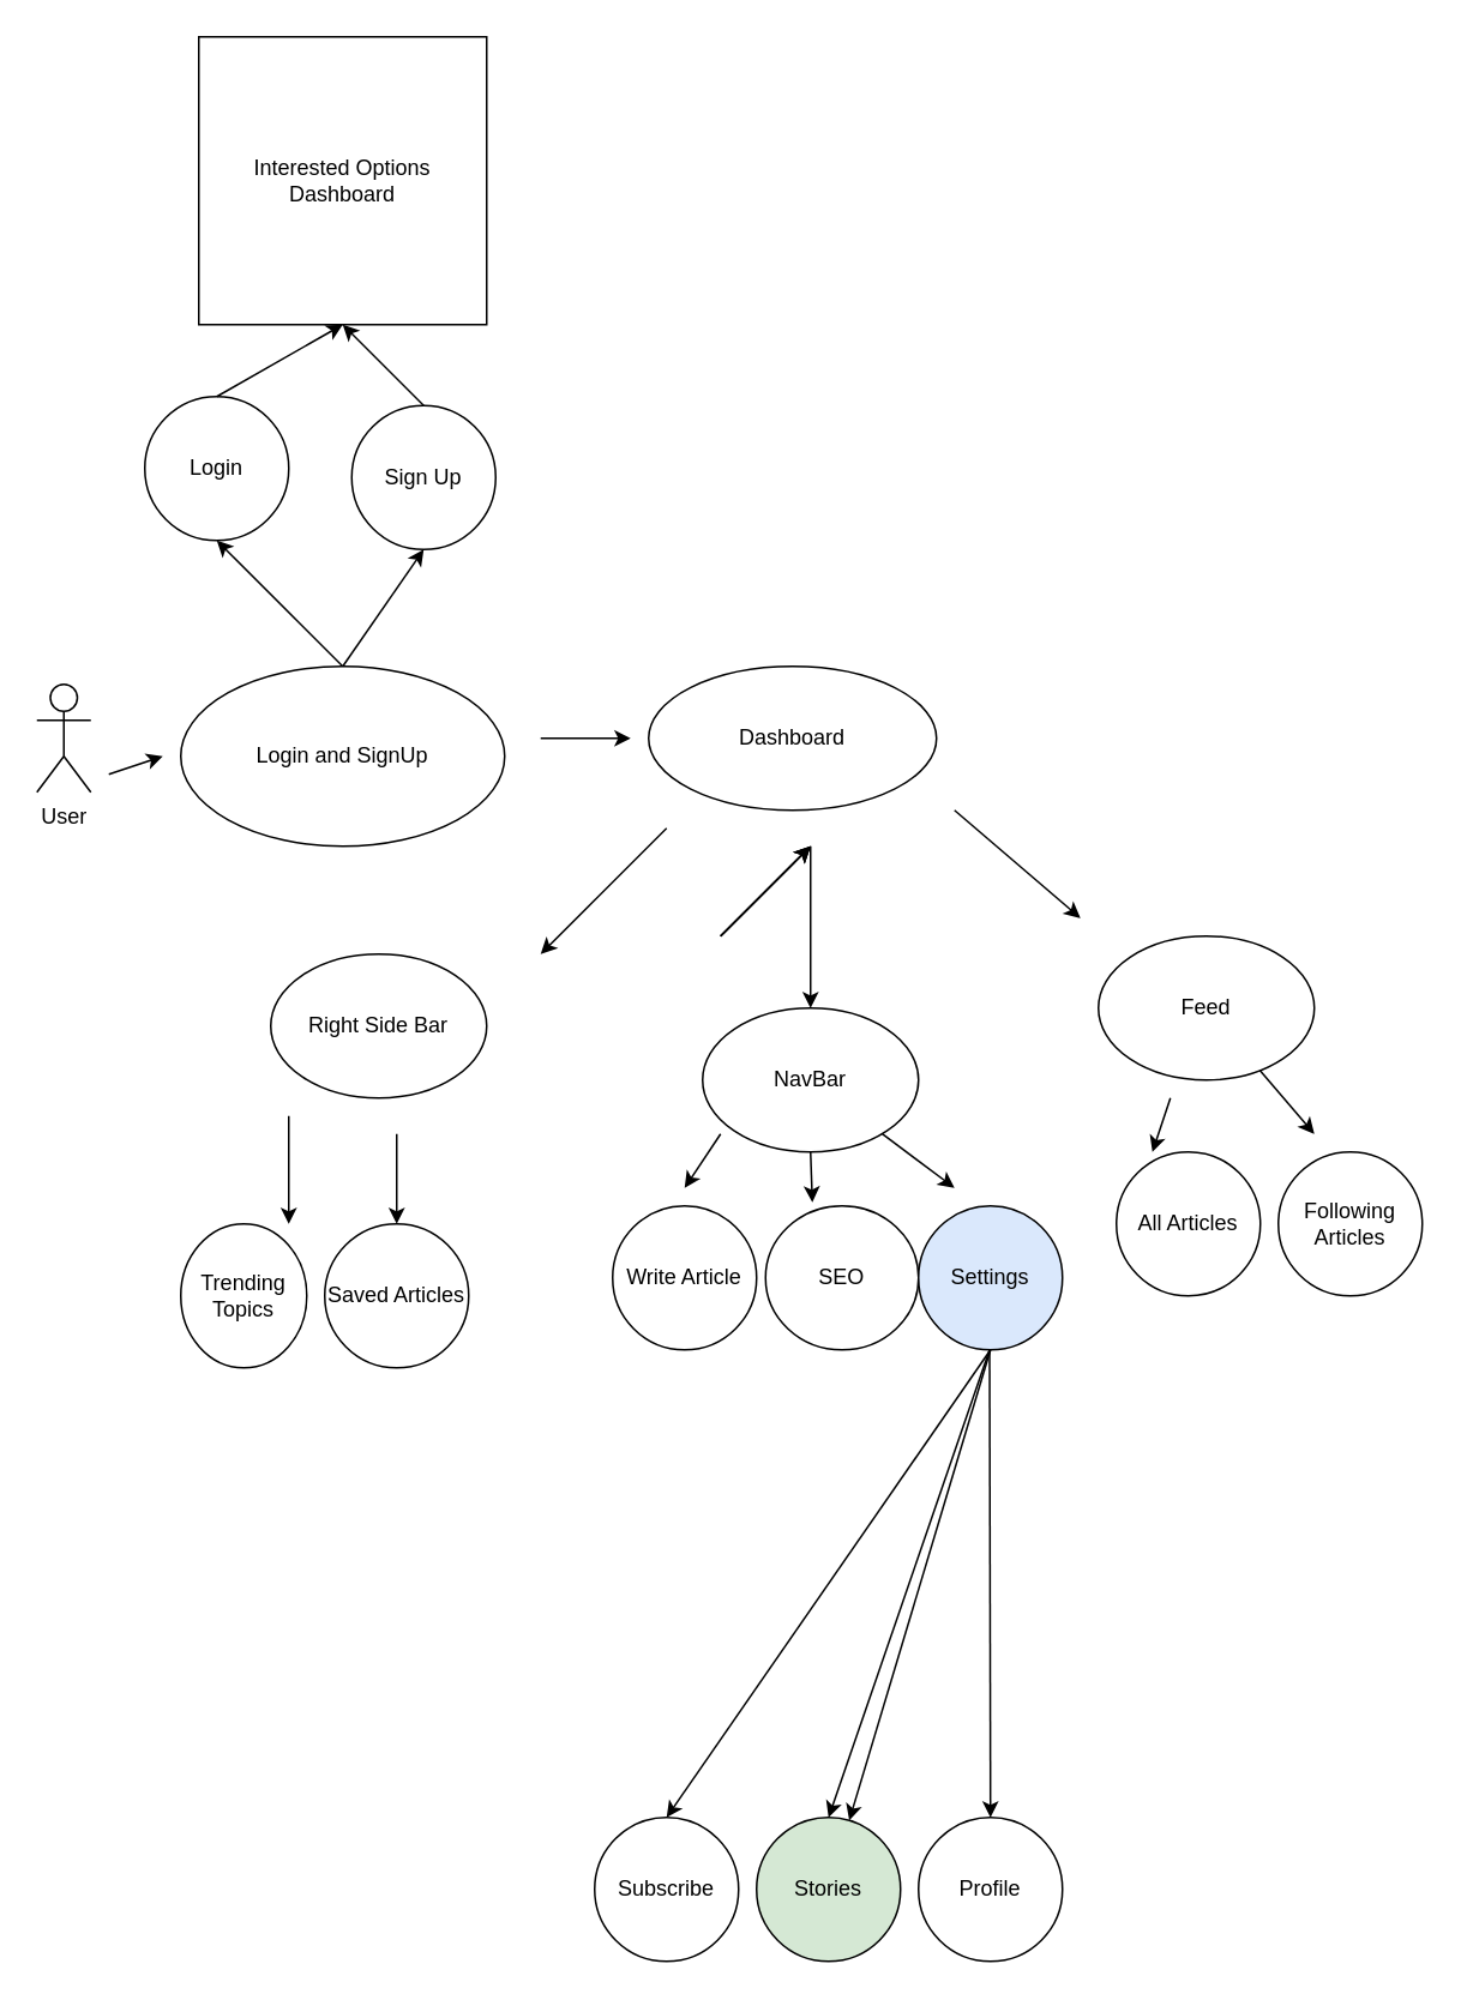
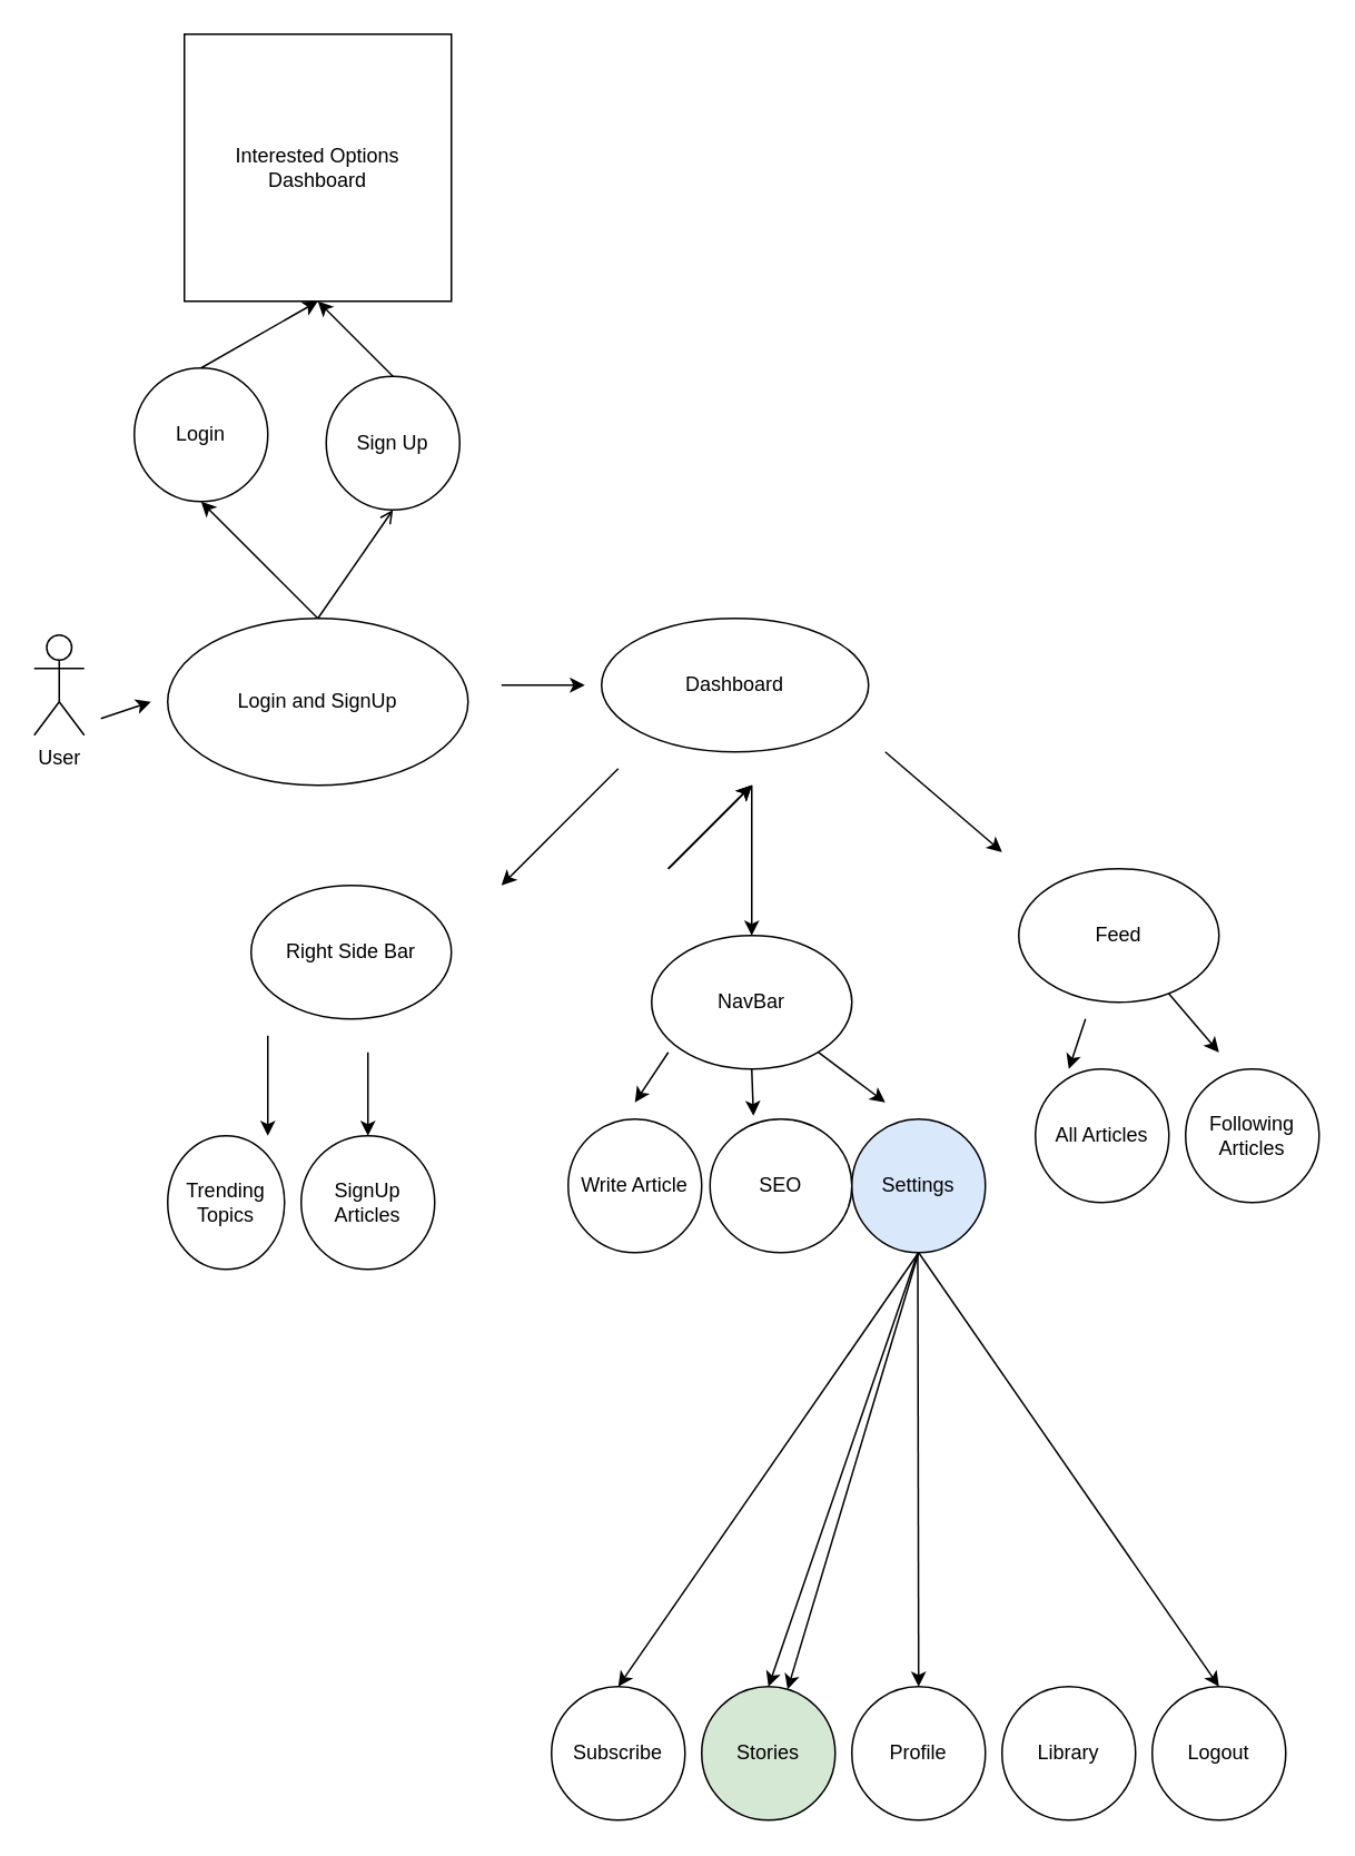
  <mxCell id="0" />
  <mxCell id="1" parent="0" />
  <mxCell id="2" value="Login and SignUp" style="ellipse;whiteSpace=wrap;html=1;" parent="1" vertex="1"><mxGeometry x="100" y="370" width="180" height="100" as="geometry" /></mxCell>
  <mxCell id="3" value="Text" style="text;strokeColor=none;align=center;fillColor=none;html=1;verticalAlign=middle;whiteSpace=wrap;rounded=0;" parent="1" vertex="1"><mxGeometry x="440" y="395" width="60" height="30" as="geometry" /></mxCell>
  <mxCell id="4" value="Dashboard" style="ellipse;whiteSpace=wrap;html=1;" parent="1" vertex="1"><mxGeometry x="360" y="370" width="160" height="80" as="geometry" /></mxCell>
  <mxCell id="5" value="" style="endArrow=classic;html=1;rounded=0;" parent="1" target="16" edge="1"><mxGeometry width="50" height="50" relative="1" as="geometry"><mxPoint x="450" y="470" as="sourcePoint" /><mxPoint x="520" y="541" as="targetPoint" /><Array as="points"><mxPoint x="450" y="520" /></Array></mxGeometry></mxCell>
  <mxCell id="6" value="Feed" style="ellipse;whiteSpace=wrap;html=1;" parent="1" vertex="1"><mxGeometry x="610" y="520" width="120" height="80" as="geometry" /></mxCell>
  <mxCell id="7" value="Right Side Bar" style="ellipse;whiteSpace=wrap;html=1;" parent="1" vertex="1"><mxGeometry x="150" y="530" width="120" height="80" as="geometry" /></mxCell>
  <mxCell id="8" value="" style="endArrow=classic;html=1;rounded=0;" parent="1" edge="1"><mxGeometry width="50" height="50" relative="1" as="geometry"><mxPoint x="370" y="460" as="sourcePoint" /><mxPoint x="300" y="530" as="targetPoint" /></mxGeometry></mxCell>
  <mxCell id="9" value="" style="endArrow=classic;html=1;rounded=0;" parent="1" edge="1"><mxGeometry width="50" height="50" relative="1" as="geometry"><mxPoint x="530" y="450" as="sourcePoint" /><mxPoint x="600" y="510" as="targetPoint" /><Array as="points" /></mxGeometry></mxCell>
  <mxCell id="10" value="" style="endArrow=classic;html=1;rounded=0;" parent="1" edge="1"><mxGeometry width="50" height="50" relative="1" as="geometry"><mxPoint x="300" y="410" as="sourcePoint" /><mxPoint x="350" y="410" as="targetPoint" /></mxGeometry></mxCell>
- <mxCell id="11" value="Saved Articles" style="ellipse;whiteSpace=wrap;html=1;" parent="1" vertex="1"><mxGeometry x="180" y="680" width="80" height="80" as="geometry" /></mxCell>
+ <mxCell id="11" value="SignUp Articles" style="ellipse;whiteSpace=wrap;html=1;" parent="1" vertex="1"><mxGeometry x="180" y="680" width="80" height="80" as="geometry" /></mxCell>
  <mxCell id="12" value="Trending Topics" style="ellipse;whiteSpace=wrap;html=1;" parent="1" vertex="1"><mxGeometry x="100" y="680" width="70" height="80" as="geometry" /></mxCell>
  <mxCell id="13" value="" style="endArrow=classic;html=1;rounded=0;" parent="1" edge="1"><mxGeometry width="50" height="50" relative="1" as="geometry"><mxPoint x="160" y="620" as="sourcePoint" /><mxPoint x="160" y="680" as="targetPoint" /></mxGeometry></mxCell>
  <mxCell id="14" value="" style="endArrow=classic;html=1;rounded=0;" parent="1" source="16" edge="1"><mxGeometry width="50" height="50" relative="1" as="geometry"><mxPoint x="400" y="610" as="sourcePoint" /><mxPoint x="450" y="560" as="targetPoint" /></mxGeometry></mxCell>
  <mxCell id="15" value="" style="endArrow=classic;html=1;rounded=0;" parent="1" target="16" edge="1"><mxGeometry width="50" height="50" relative="1" as="geometry"><mxPoint x="400" y="610" as="sourcePoint" /><mxPoint x="450" y="560" as="targetPoint" /></mxGeometry></mxCell>
  <mxCell id="16" value="NavBar" style="ellipse;whiteSpace=wrap;html=1;" parent="1" vertex="1"><mxGeometry x="390" y="560" width="120" height="80" as="geometry" /></mxCell>
  <mxCell id="17" value="" style="endArrow=classic;html=1;rounded=0;" parent="1" edge="1"><mxGeometry width="50" height="50" relative="1" as="geometry"><mxPoint x="220" y="630" as="sourcePoint" /><mxPoint x="220" y="680" as="targetPoint" /></mxGeometry></mxCell>
  <mxCell id="18" value="User" style="shape=umlActor;verticalLabelPosition=bottom;verticalAlign=top;html=1;outlineConnect=0;" parent="1" vertex="1"><mxGeometry x="20" y="380" width="30" height="60" as="geometry" /></mxCell>
  <mxCell id="19" value="" style="endArrow=classic;html=1;rounded=0;" parent="1" edge="1"><mxGeometry width="50" height="50" relative="1" as="geometry"><mxPoint x="60" y="430" as="sourcePoint" /><mxPoint x="90" y="420" as="targetPoint" /></mxGeometry></mxCell>
  <mxCell id="20" value="Write Article" style="ellipse;whiteSpace=wrap;html=1;" parent="1" vertex="1"><mxGeometry x="340" y="670" width="80" height="80" as="geometry" /></mxCell>
  <mxCell id="21" value="" style="endArrow=classic;html=1;rounded=0;" parent="1" edge="1"><mxGeometry width="50" height="50" relative="1" as="geometry"><mxPoint x="400" y="630" as="sourcePoint" /><mxPoint x="380" y="660" as="targetPoint" /></mxGeometry></mxCell>
  <mxCell id="22" value="SEO" style="ellipse;whiteSpace=wrap;html=1;" parent="1" vertex="1"><mxGeometry x="425" y="670" width="85" height="80" as="geometry" /></mxCell>
  <mxCell id="23" value="Settings" style="ellipse;whiteSpace=wrap;html=1;fillColor=#dae8fc;" parent="1" vertex="1"><mxGeometry x="510" y="670" width="80" height="80" as="geometry" /></mxCell>
  <mxCell id="24" value="" style="endArrow=classic;html=1;rounded=0;entryX=0.306;entryY=-0.025;entryDx=0;entryDy=0;entryPerimeter=0;" parent="1" target="22" edge="1"><mxGeometry width="50" height="50" relative="1" as="geometry"><mxPoint x="450" y="640" as="sourcePoint" /><mxPoint x="450" y="660" as="targetPoint" /></mxGeometry></mxCell>
  <mxCell id="25" value="" style="endArrow=classic;html=1;rounded=0;" parent="1" source="16" edge="1"><mxGeometry width="50" height="50" relative="1" as="geometry"><mxPoint x="450" y="620" as="sourcePoint" /><mxPoint x="530" y="660" as="targetPoint" /></mxGeometry></mxCell>
  <mxCell id="26" value="All Articles" style="ellipse;whiteSpace=wrap;html=1;" parent="1" vertex="1"><mxGeometry x="620" y="640" width="80" height="80" as="geometry" /></mxCell>
  <mxCell id="27" value="Following Articles" style="ellipse;whiteSpace=wrap;html=1;" parent="1" vertex="1"><mxGeometry x="710" y="640" width="80" height="80" as="geometry" /></mxCell>
  <mxCell id="28" value="" style="endArrow=classic;html=1;rounded=0;" parent="1" source="6" edge="1"><mxGeometry width="50" height="50" relative="1" as="geometry"><mxPoint x="700" y="625" as="sourcePoint" /><mxPoint x="730" y="630" as="targetPoint" /></mxGeometry></mxCell>
  <mxCell id="29" value="" style="endArrow=classic;html=1;rounded=0;entryX=0.25;entryY=0;entryDx=0;entryDy=0;entryPerimeter=0;" parent="1" target="26" edge="1"><mxGeometry width="50" height="50" relative="1" as="geometry"><mxPoint x="650" y="610" as="sourcePoint" /><mxPoint x="630" y="590" as="targetPoint" /></mxGeometry></mxCell>
  <mxCell id="30" value="Profile" style="ellipse;whiteSpace=wrap;html=1;aspect=fixed;" parent="1" vertex="1"><mxGeometry x="510" y="1010" width="80" height="80" as="geometry" /></mxCell>
  <mxCell id="31" value="" style="endArrow=classic;html=1;rounded=0;entryX=0.5;entryY=0;entryDx=0;entryDy=0;" parent="1" target="30" edge="1"><mxGeometry width="50" height="50" relative="1" as="geometry"><mxPoint x="549.5" y="750" as="sourcePoint" /><mxPoint x="550" y="800" as="targetPoint" /></mxGeometry></mxCell>
+ <mxCell id="32" value="Library" style="ellipse;whiteSpace=wrap;html=1;aspect=fixed;" parent="1" vertex="1"><mxGeometry x="600" y="1010" width="80" height="80" as="geometry" /></mxCell>
  <mxCell id="33" value="Stories" style="ellipse;whiteSpace=wrap;html=1;aspect=fixed;fillColor=#d5e8d4;" parent="1" vertex="1"><mxGeometry x="420" y="1010" width="80" height="80" as="geometry" /></mxCell>
  <mxCell id="34" value="" style="endArrow=classic;html=1;rounded=0;entryX=0.5;entryY=0;entryDx=0;entryDy=0;" parent="1" target="33" edge="1"><mxGeometry width="50" height="50" relative="1" as="geometry"><mxPoint x="549.5" y="750" as="sourcePoint" /><mxPoint x="550" y="1010" as="targetPoint" /></mxGeometry></mxCell>
  <mxCell id="35" value="" style="endArrow=classic;html=1;rounded=0;exitX=0.5;exitY=1;exitDx=0;exitDy=0;" parent="1" source="23" target="33" edge="1"><mxGeometry width="50" height="50" relative="1" as="geometry"><mxPoint x="559.5" y="760" as="sourcePoint" /><mxPoint x="560" y="1020" as="targetPoint" /></mxGeometry></mxCell>
+ <mxCell id="36" value="Logout" style="ellipse;whiteSpace=wrap;html=1;aspect=fixed;" parent="1" vertex="1"><mxGeometry x="690" y="1010" width="80" height="80" as="geometry" /></mxCell>
+ <mxCell id="37" value="" style="endArrow=classic;html=1;rounded=0;entryX=0.5;entryY=0;entryDx=0;entryDy=0;exitX=0.5;exitY=1;exitDx=0;exitDy=0;" parent="1" source="23" target="36" edge="1"><mxGeometry width="50" height="50" relative="1" as="geometry"><mxPoint x="560" y="760" as="sourcePoint" /><mxPoint x="650" y="1020" as="targetPoint" /></mxGeometry></mxCell>
  <mxCell id="38" value="Subscribe" style="ellipse;whiteSpace=wrap;html=1;aspect=fixed;" parent="1" vertex="1"><mxGeometry x="330" y="1010" width="80" height="80" as="geometry" /></mxCell>
  <mxCell id="39" value="" style="endArrow=classic;html=1;rounded=0;entryX=0.5;entryY=0;entryDx=0;entryDy=0;" parent="1" target="38" edge="1"><mxGeometry width="50" height="50" relative="1" as="geometry"><mxPoint x="550" y="750" as="sourcePoint" /><mxPoint x="470" y="1020" as="targetPoint" /></mxGeometry></mxCell>
  <mxCell id="40" value="" style="endArrow=classic;html=1;rounded=0;" edge="1" parent="1"><mxGeometry width="50" height="50" relative="1" as="geometry"><mxPoint x="400" y="520" as="sourcePoint" /><mxPoint x="450" y="470" as="targetPoint" /></mxGeometry></mxCell>
  <mxCell id="41" value="" style="endArrow=classic;html=1;rounded=0;" edge="1" parent="1"><mxGeometry width="50" height="50" relative="1" as="geometry"><mxPoint x="400" y="520" as="sourcePoint" /><mxPoint x="450" y="470" as="targetPoint" /></mxGeometry></mxCell>
  <mxCell id="42" value="" style="endArrow=classic;html=1;rounded=0;" edge="1" parent="1"><mxGeometry width="50" height="50" relative="1" as="geometry"><mxPoint x="400" y="520" as="sourcePoint" /><mxPoint x="450" y="470" as="targetPoint" /></mxGeometry></mxCell>
  <mxCell id="43" value="Sign Up" style="ellipse;whiteSpace=wrap;html=1;aspect=fixed;" vertex="1" parent="1"><mxGeometry x="195" y="225" width="80" height="80" as="geometry" /></mxCell>
  <mxCell id="44" value="Login" style="ellipse;whiteSpace=wrap;html=1;aspect=fixed;" vertex="1" parent="1"><mxGeometry x="80" y="220" width="80" height="80" as="geometry" /></mxCell>
  <mxCell id="45" value="" style="endArrow=classic;html=1;rounded=0;entryX=0.5;entryY=1;entryDx=0;entryDy=0;" edge="1" parent="1" target="44"><mxGeometry width="50" height="50" relative="1" as="geometry"><mxPoint x="190" y="370" as="sourcePoint" /><mxPoint x="450" y="170" as="targetPoint" /></mxGeometry></mxCell>
- <mxCell id="46" value="" style="endArrow=classic;html=1;rounded=0;exitX=0.5;exitY=0;exitDx=0;exitDy=0;entryX=0.5;entryY=1;entryDx=0;entryDy=0;" edge="1" parent="1" source="2" target="43"><mxGeometry width="50" height="50" relative="1" as="geometry"><mxPoint x="400" y="220" as="sourcePoint" /><mxPoint x="450" y="170" as="targetPoint" /></mxGeometry></mxCell>
+ <mxCell id="46" value="" style="endArrow=open;html=1;rounded=0;exitX=0.5;exitY=0;exitDx=0;exitDy=0;entryX=0.5;entryY=1;entryDx=0;entryDy=0;" edge="1" parent="1" source="2" target="43"><mxGeometry width="50" height="50" relative="1" as="geometry"><mxPoint x="400" y="220" as="sourcePoint" /><mxPoint x="450" y="170" as="targetPoint" /></mxGeometry></mxCell>
  <mxCell id="47" value="Interested Options Dashboard" style="whiteSpace=wrap;html=1;aspect=fixed;" vertex="1" parent="1"><mxGeometry x="110" y="20" width="160" height="160" as="geometry" /></mxCell>
  <mxCell id="48" value="" style="endArrow=classic;html=1;rounded=0;exitX=0.5;exitY=0;exitDx=0;exitDy=0;entryX=0.5;entryY=1;entryDx=0;entryDy=0;" edge="1" parent="1" source="44" target="47"><mxGeometry width="50" height="50" relative="1" as="geometry"><mxPoint x="120" y="210" as="sourcePoint" /><mxPoint x="450" y="40" as="targetPoint" /></mxGeometry></mxCell>
  <mxCell id="49" value="" style="endArrow=classic;html=1;rounded=0;exitX=0.5;exitY=0;exitDx=0;exitDy=0;entryX=0.5;entryY=1;entryDx=0;entryDy=0;" edge="1" parent="1" source="43" target="47"><mxGeometry width="50" height="50" relative="1" as="geometry"><mxPoint x="400" y="90" as="sourcePoint" /><mxPoint x="450" y="40" as="targetPoint" /></mxGeometry></mxCell>
